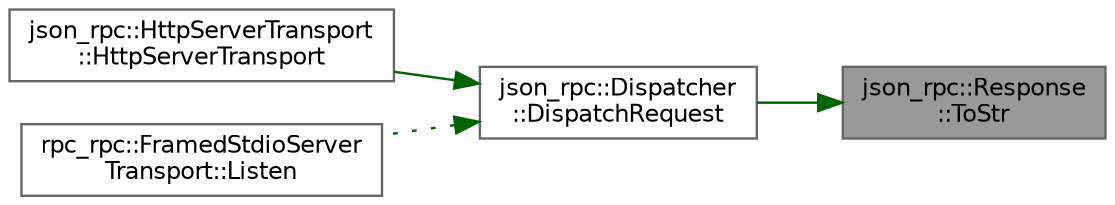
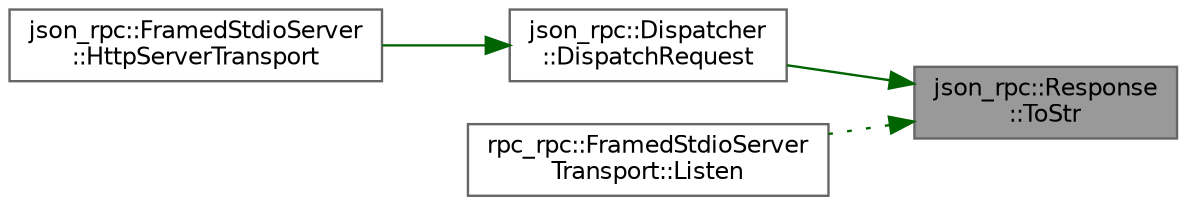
  digraph {
    rankdir=RL
    node [color=grey40 fillcolor=white fontname=Helvetica fontsize=10 shape=box style=filled]
    edge [color=darkgreen dir=back fontname=Helvetica fontsize=10 labelfontname=Helvetica labelfontsize=10 style=solid]
    n1 [color=gray40 fillcolor=grey60 fontcolor=black height=0.2 label="json_rpc::Response\l::ToStr" width=0.4]
    n2 [height=0.2 label="json_rpc::Dispatcher\l::DispatchRequest" width=0.4]
-   n3 [height=0.2 label="json_rpc::HttpServerTransport\l::HttpServerTransport" width=0.4]
+   n3 [height=0.2 label="json_rpc::FramedStdioServer\l::HttpServerTransport" width=0.4]
    n4 [height=0.2 label="rpc_rpc::FramedStdioServer\lTransport::Listen" width=0.4]
    n1 -> n2
    n2 -> n3
-   n2 -> n4 [style=dotted]
+   n1 -> n4 [style=dotted]
  }
